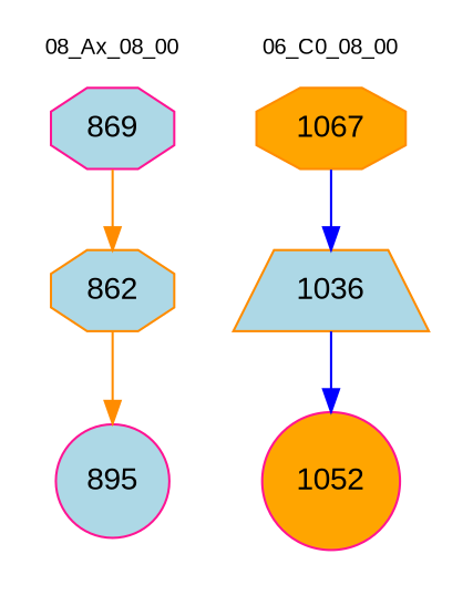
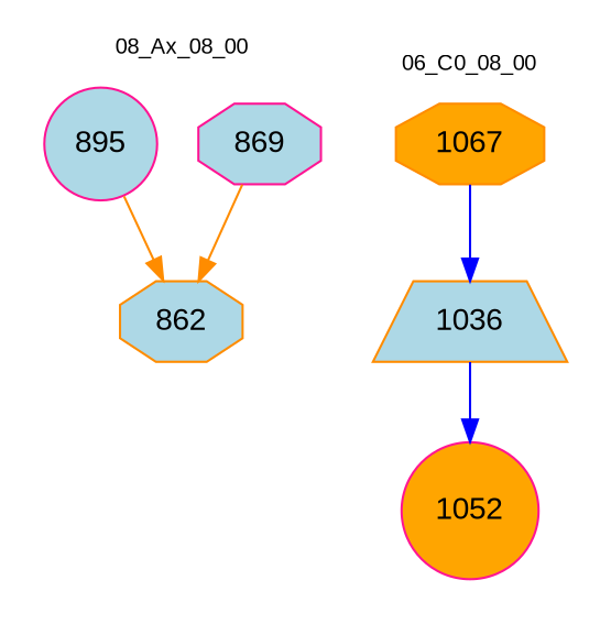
  digraph {
    fontname="Liberation Sans"
    node [color=deeppink fillcolor=lightblue fontname="Liberation Sans" shape=octagon style=filled]
    edge [color=darkorange fontname="Liberation Sans"]
    n1 [label=869]
    n2 [color=darkorange label=862]
    n3 [label=895 shape=circle]
    n4 [color=darkorange fillcolor=orange label=1067]
    n5 [color=darkorange label=1036 shape=trapezium]
    n6 [fillcolor=orange label=1052 shape=circle]
    subgraph cluster_1 {
      color=white
      fontsize=10
      label="08_Ax_08_00"
      n1
      n2
      n3
    }
    subgraph cluster_2 {
      color=white
      fontsize=10
      label="06_C0_08_00"
      n4
      n5
      n6
    }
    n1 -> n2
-   n2 -> n3
+   n3 -> n2
    n4 -> n5 [color=blue]
    n5 -> n6 [color=blue]
  }
